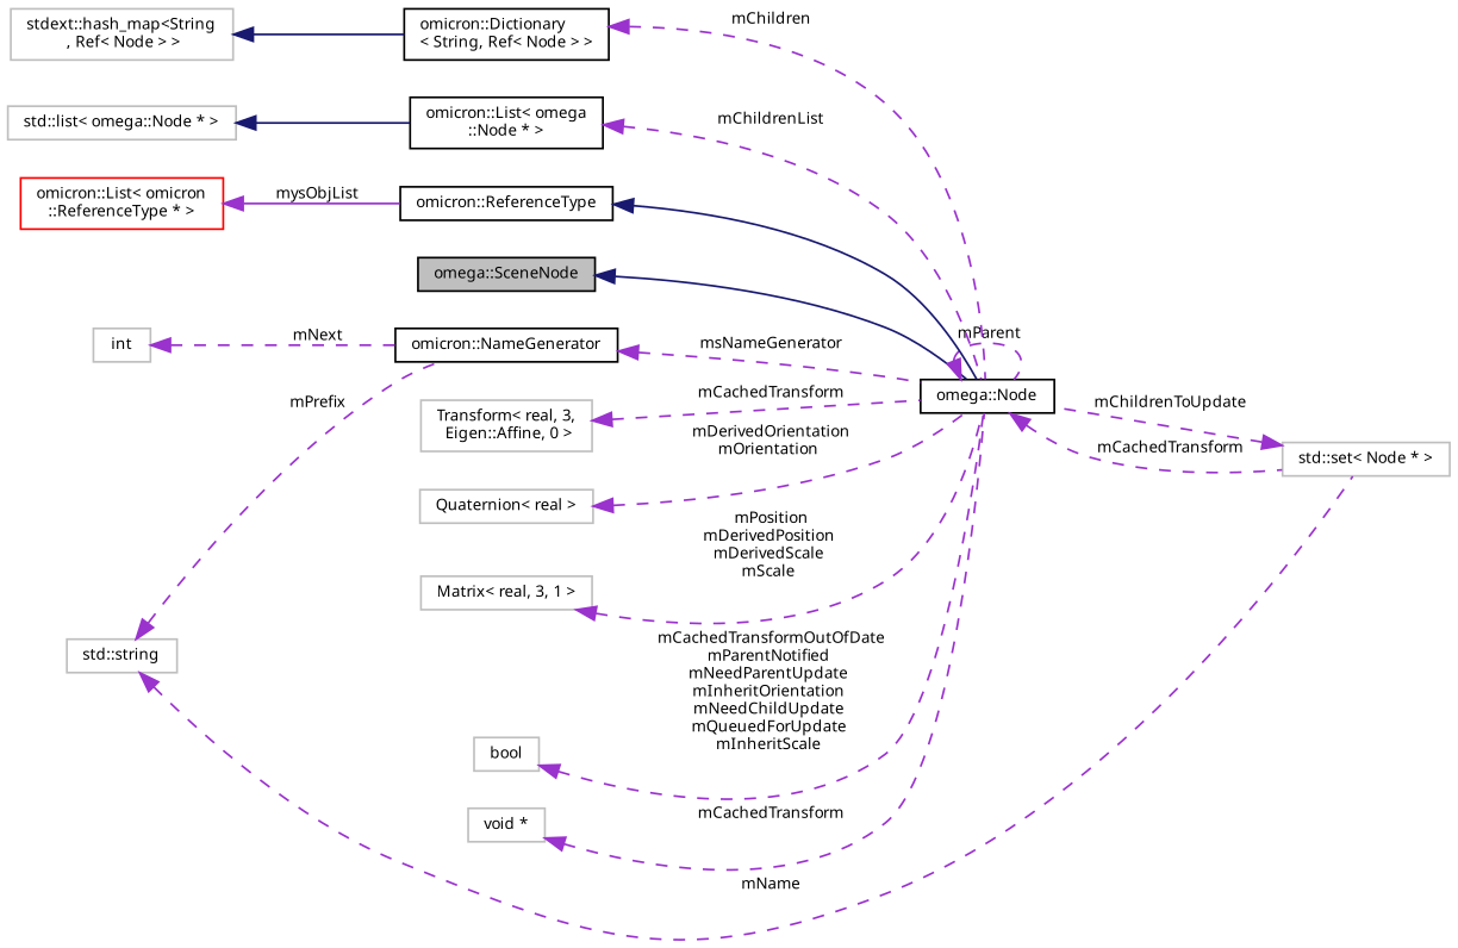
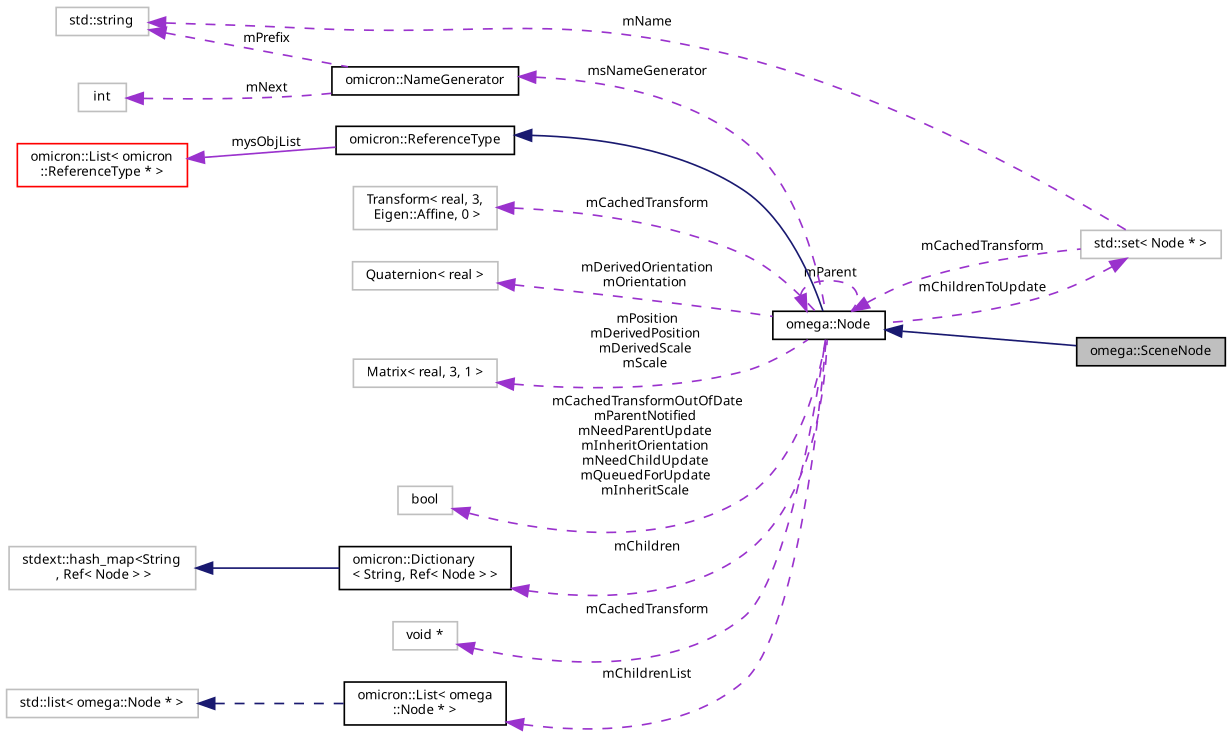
  digraph {
    rankdir=LR
    node [color=grey75 fontname="FreeSans.ttf" fontsize=8 shape=record]
    edge [color=darkorchid3 dir=back fontname="FreeSans.ttf" fontsize=8 labelfontname="FreeSans.ttf" labelfontsize=8 style=dashed]
    n1 [color=black fillcolor=grey75 fontcolor=black height=0.2 label="omega::SceneNode" style=filled width=0.4]
    n2 [color=black height=0.2 label="omega::Node" width=0.4]
    n3 [height=0.2 label="std::set\< Node * \>" width=0.4]
    n4 [color=black height=0.2 label="omicron::ReferenceType" width=0.4]
    n5 [color=red height=0.2 label="omicron::List\< omicron\l::ReferenceType * \>" width=0.4]
    n6 [height=0.2 label="Transform\< real, 3,\l Eigen::Affine, 0 \>" width=0.4]
    n7 [height=0.2 label="Quaternion\< real \>" width=0.4]
    n8 [height=0.2 label="Matrix\< real, 3, 1 \>" width=0.4]
    n9 [color=black height=0.2 label="omicron::NameGenerator" width=0.4]
    n10 [height=0.2 label=int width=0.4]
    n11 [height=0.2 label="std::string" width=0.4]
    n12 [height=0.2 label=bool width=0.4]
    n13 [color=black height=0.2 label="omicron::Dictionary\l\< String, Ref\< Node \> \>" width=0.4]
    n14 [height=0.2 label="stdext::hash_map\<String\l , Ref\< Node \> \>" width=0.4]
    n15 [height=0.2 label="void *" width=0.4]
    n16 [color=black height=0.2 label="omicron::List\< omega\l::Node * \>" width=0.4]
    n17 [height=0.2 label="std::list\< omega::Node * \>" width=0.4]
-   n1 -> n2 [color=midnightblue style=solid]
+   n2 -> n1 [color=midnightblue style=solid]
    n2 -> n2 [label=" mParent"]
    n2 -> n3 [label=" mCachedTransform"]
    n3 -> n2 [label=" mChildrenToUpdate"]
    n4 -> n2 [color=midnightblue style=solid]
    n5 -> n4 [label=" mysObjList" style=solid]
    n6 -> n2 [label=" mCachedTransform"]
    n7 -> n2 [label=" mDerivedOrientation\nmOrientation"]
    n8 -> n2 [label=" mPosition\nmDerivedPosition\nmDerivedScale\nmScale"]
    n9 -> n2 [label=" msNameGenerator"]
    n10 -> n9 [label=" mNext"]
    n11 -> n3 [label=" mName"]
    n11 -> n9 [label=" mPrefix"]
    n12 -> n2 [label=" mCachedTransformOutOfDate\nmParentNotified\nmNeedParentUpdate\nmInheritOrientation\nmNeedChildUpdate\nmQueuedForUpdate\nmInheritScale"]
    n13 -> n2 [label=" mChildren"]
    n14 -> n13 [color=midnightblue style=solid]
    n15 -> n2 [label=" mCachedTransform"]
    n16 -> n2 [label=" mChildrenList"]
-   n17 -> n16 [color=midnightblue style=solid]
+   n17 -> n16 [color=midnightblue]
  }
